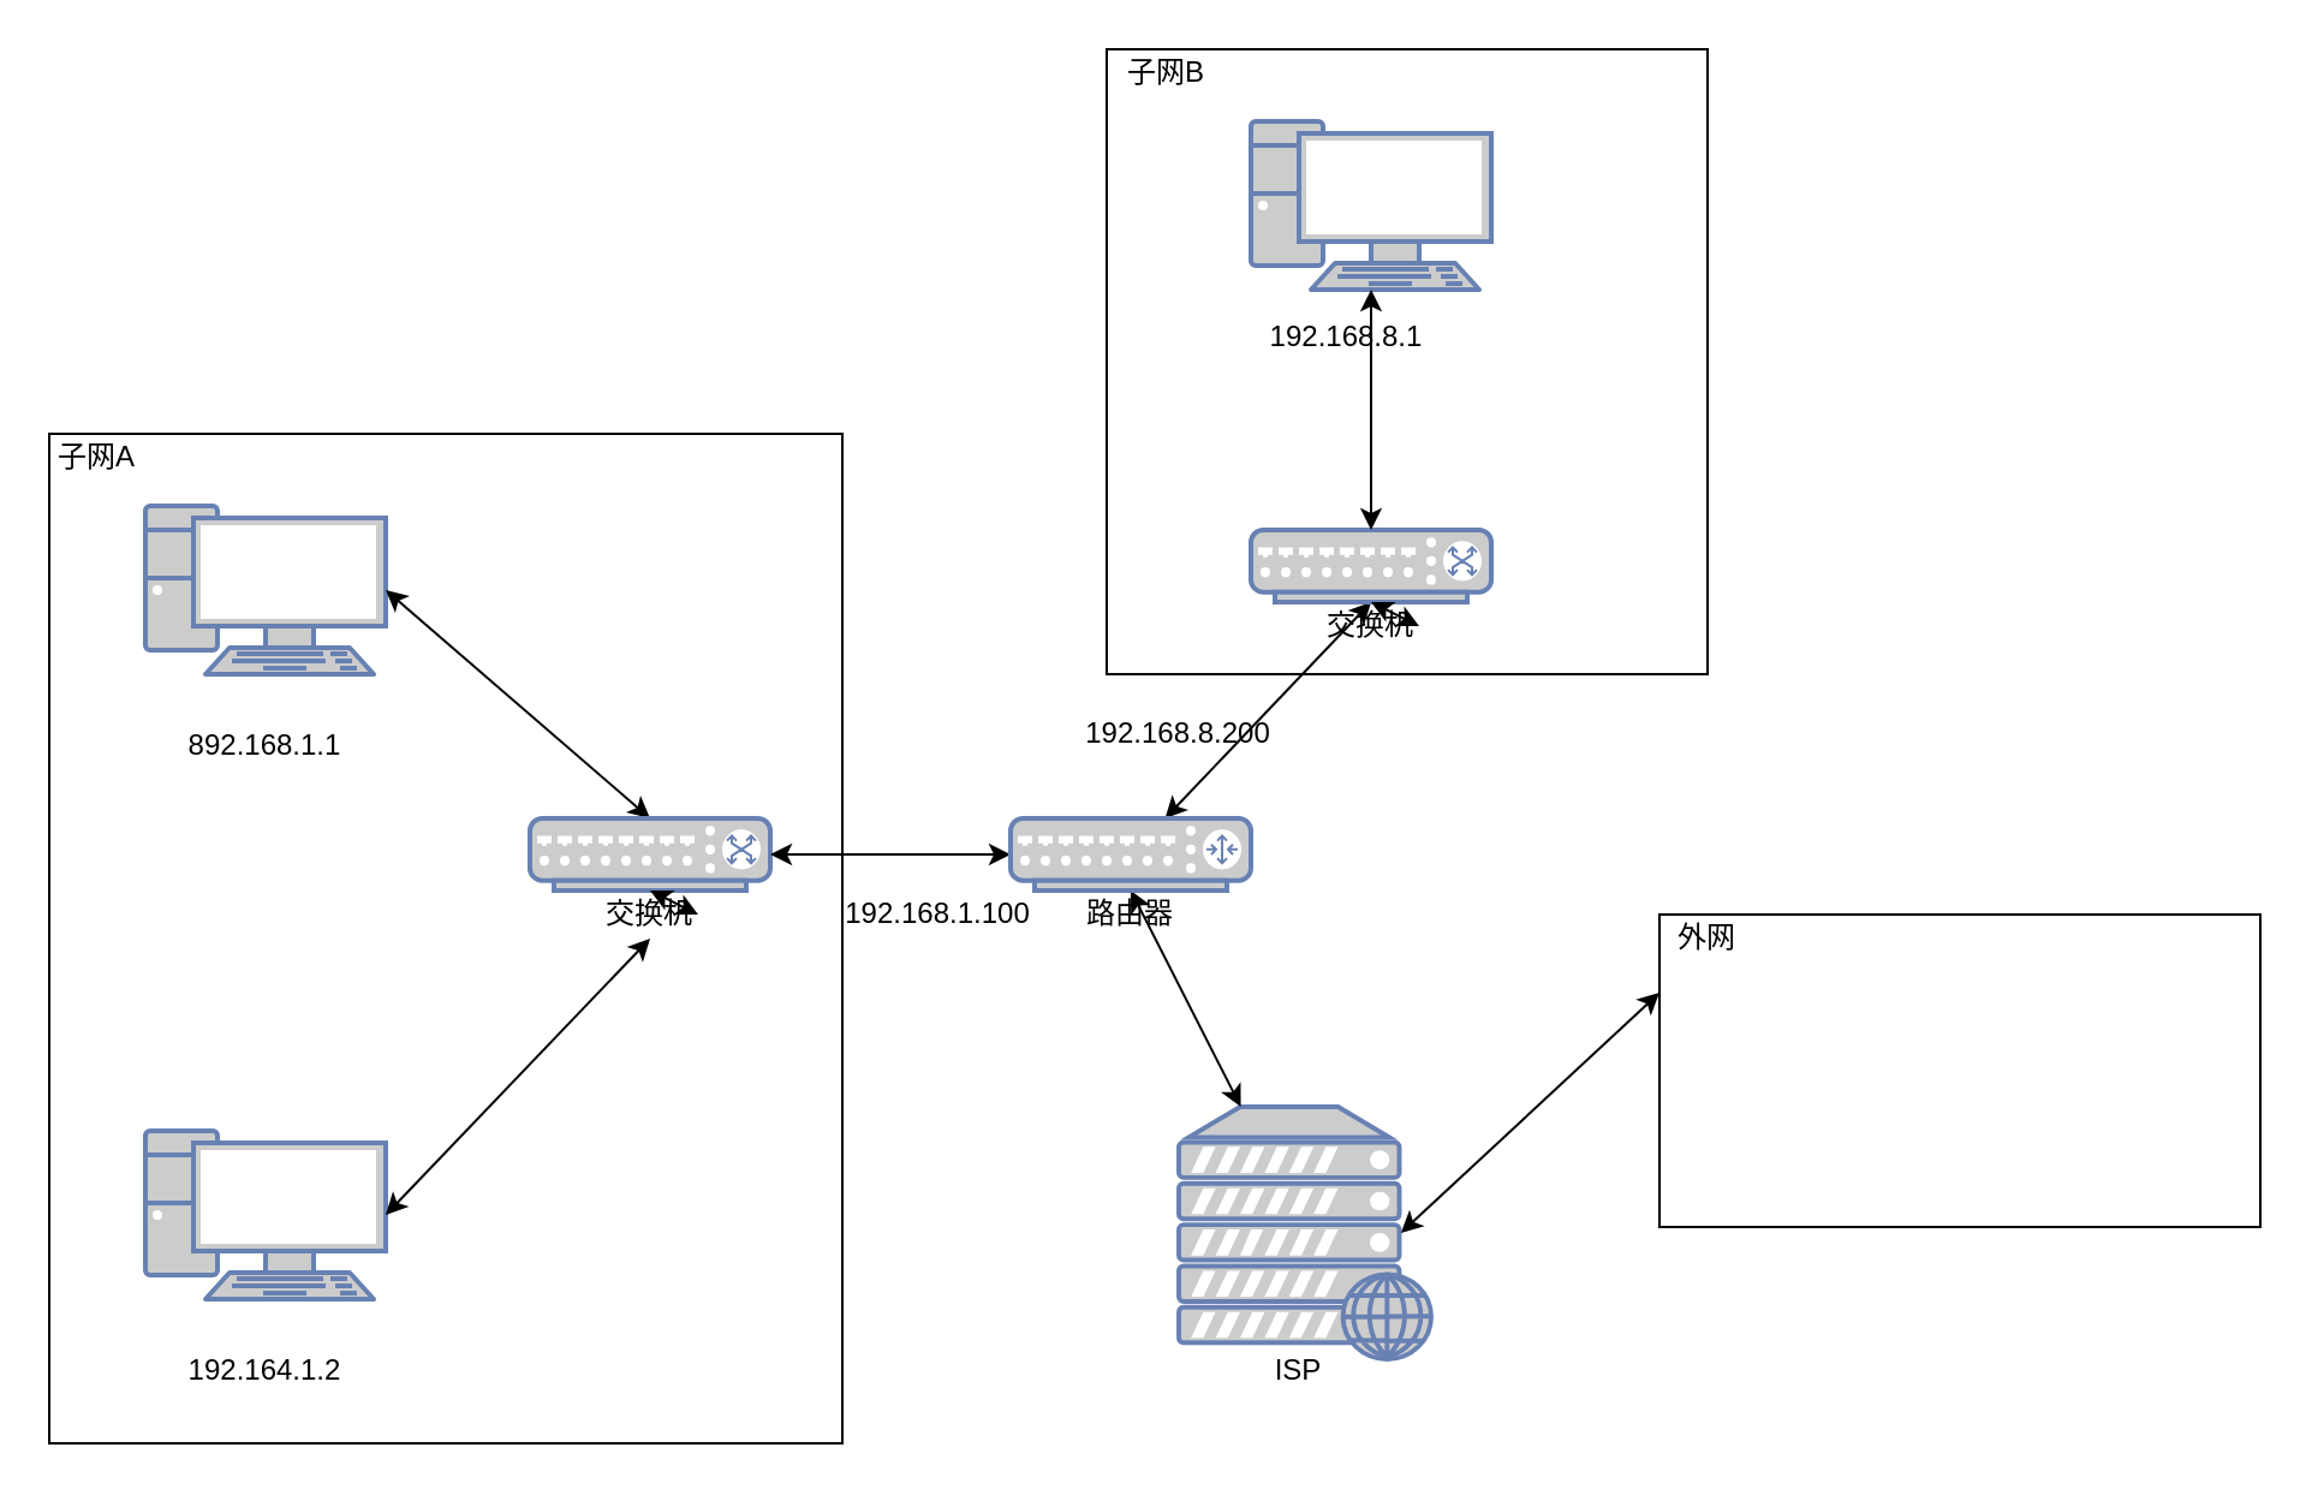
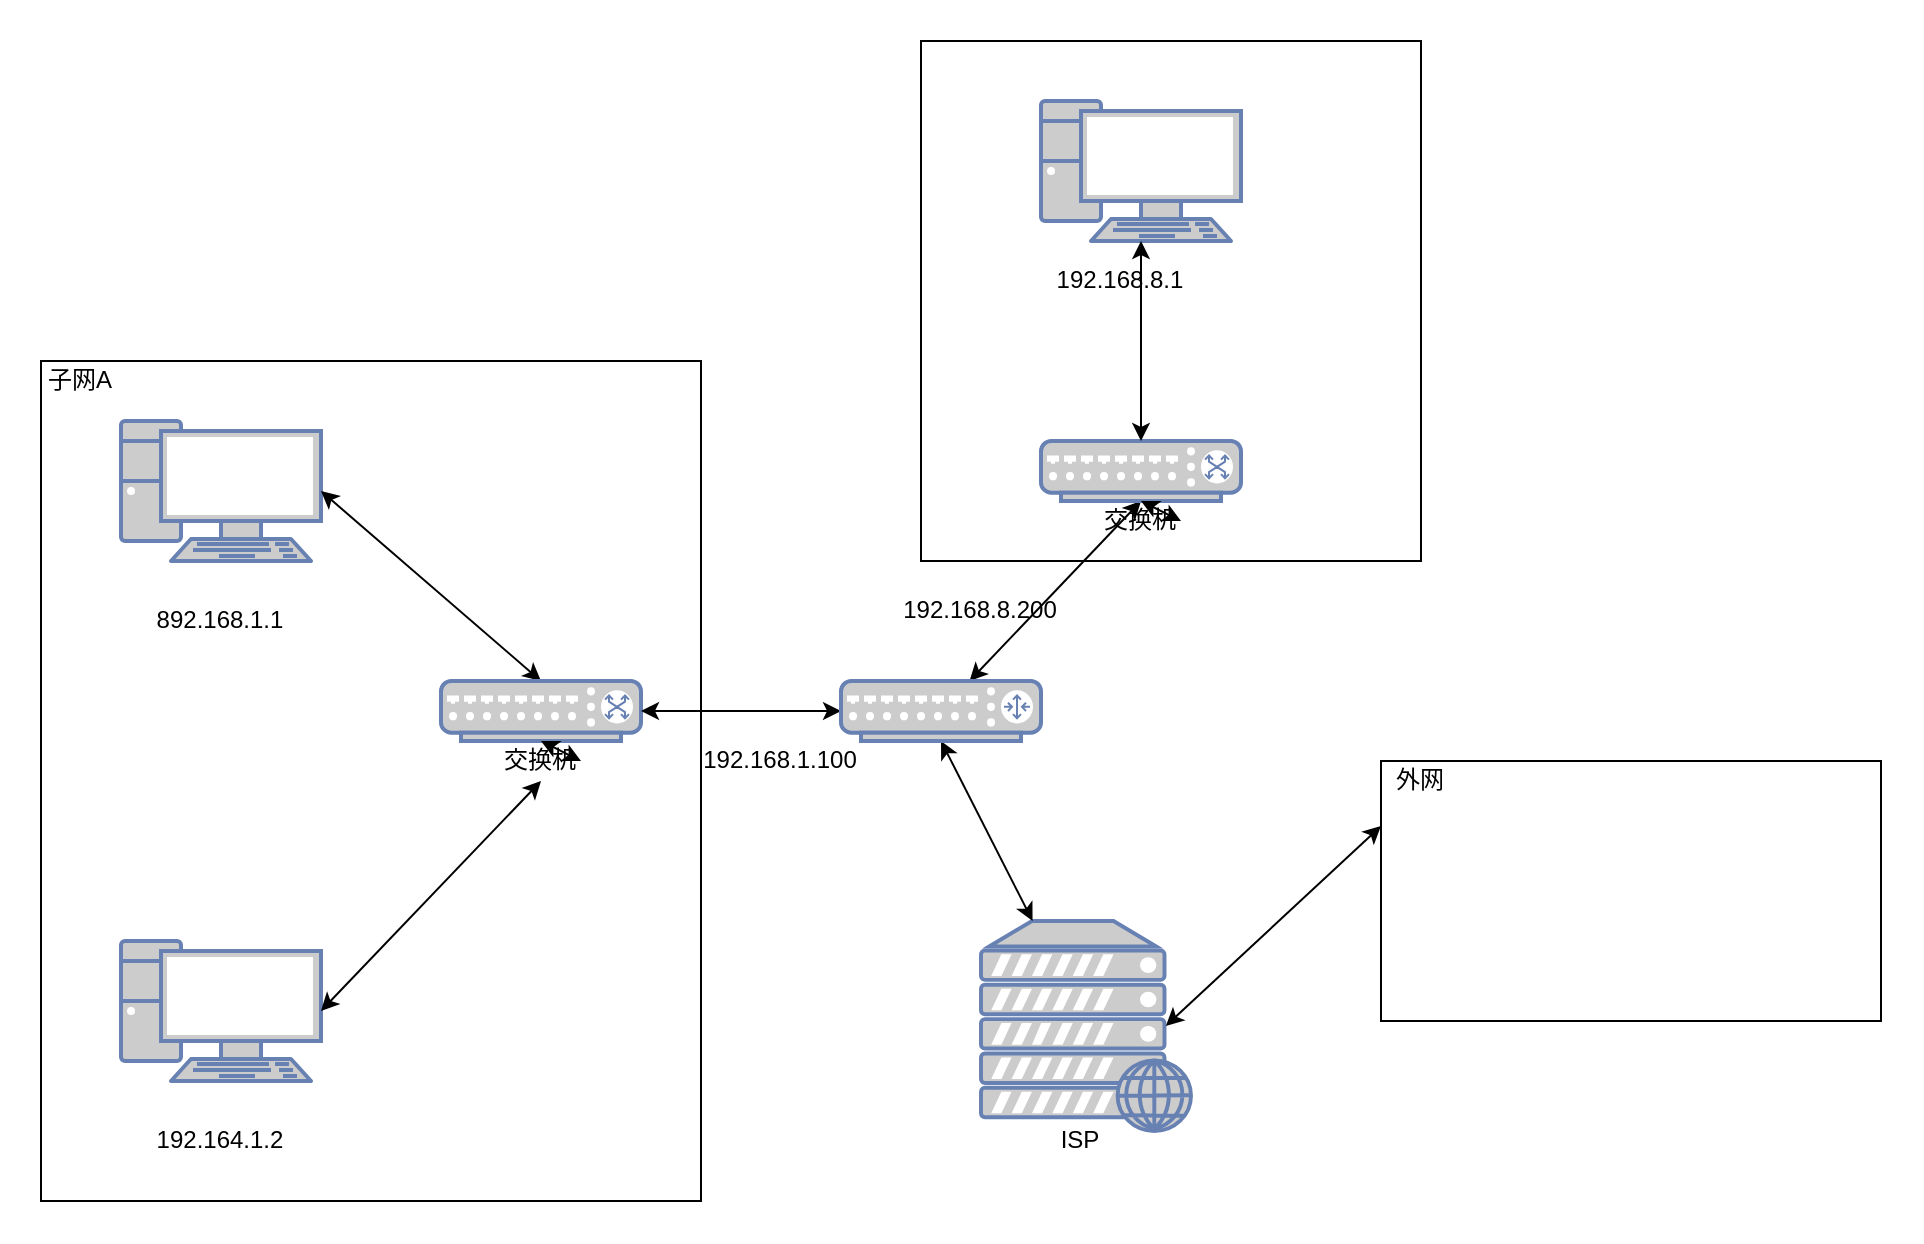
  <mxCell id="0" />
  <mxCell id="1" parent="0" />
  <mxCell id="2" value="" style="group" vertex="1" connectable="0" parent="1"><mxGeometry x="460" y="20" width="250" height="260" as="geometry" /></mxCell>
  <mxCell id="3" value="" style="rounded=0;whiteSpace=wrap;html=1;" vertex="1" parent="2"><mxGeometry width="250.0" height="260" as="geometry" /></mxCell>
- <mxCell id="4" value="子网B" style="text;html=1;strokeColor=none;fillColor=none;align=center;verticalAlign=middle;whiteSpace=wrap;rounded=0;" vertex="1" parent="2"><mxGeometry width="50" height="20" as="geometry" /></mxCell>
  <mxCell id="5" value="" style="group" vertex="1" connectable="0" parent="1"><mxGeometry x="20" y="180" width="330" height="420" as="geometry" /></mxCell>
  <mxCell id="6" value="" style="rounded=0;whiteSpace=wrap;html=1;" vertex="1" parent="5"><mxGeometry width="330" height="420" as="geometry" /></mxCell>
  <mxCell id="7" value="子网A" style="text;html=1;strokeColor=none;fillColor=none;align=center;verticalAlign=middle;whiteSpace=wrap;rounded=0;" vertex="1" parent="5"><mxGeometry width="40" height="20" as="geometry" /></mxCell>
  <mxCell id="8" value="" style="group" vertex="1" connectable="0" parent="1"><mxGeometry x="60" y="210" width="100" height="110" as="geometry" /></mxCell>
  <mxCell id="9" value="" style="fontColor=#0066CC;verticalAlign=top;verticalLabelPosition=bottom;labelPosition=center;align=center;html=1;outlineConnect=0;fillColor=#CCCCCC;strokeColor=#6881B3;gradientColor=none;gradientDirection=north;strokeWidth=2;shape=mxgraph.networks.pc;" vertex="1" parent="8"><mxGeometry width="100" height="70" as="geometry" /></mxCell>
  <mxCell id="10" value="892.168.1.1" style="text;html=1;strokeColor=none;fillColor=none;align=center;verticalAlign=middle;whiteSpace=wrap;rounded=0;" vertex="1" parent="8"><mxGeometry x="30" y="90" width="40" height="20" as="geometry" /></mxCell>
  <mxCell id="11" value="" style="group" vertex="1" connectable="0" parent="1"><mxGeometry x="60" y="470" width="100" height="110" as="geometry" /></mxCell>
  <mxCell id="12" value="" style="fontColor=#0066CC;verticalAlign=top;verticalLabelPosition=bottom;labelPosition=center;align=center;html=1;outlineConnect=0;fillColor=#CCCCCC;strokeColor=#6881B3;gradientColor=none;gradientDirection=north;strokeWidth=2;shape=mxgraph.networks.pc;" vertex="1" parent="11"><mxGeometry width="100" height="70" as="geometry" /></mxCell>
  <mxCell id="13" value="192.164.1.2" style="text;html=1;strokeColor=none;fillColor=none;align=center;verticalAlign=middle;whiteSpace=wrap;rounded=0;" vertex="1" parent="11"><mxGeometry x="30" y="90" width="40" height="20" as="geometry" /></mxCell>
  <mxCell id="14" value="" style="endArrow=classic;startArrow=classic;html=1;exitX=1;exitY=0.5;exitDx=0;exitDy=0;exitPerimeter=0;entryX=0.5;entryY=0;entryDx=0;entryDy=0;entryPerimeter=0;" edge="1" parent="1" source="9" target="17"><mxGeometry width="50" height="50" relative="1" as="geometry"><mxPoint x="290" y="300" as="sourcePoint" /><mxPoint x="340" y="250" as="targetPoint" /></mxGeometry></mxCell>
  <mxCell id="15" value="" style="endArrow=classic;startArrow=classic;html=1;exitX=1;exitY=0.5;exitDx=0;exitDy=0;exitPerimeter=0;entryX=0.5;entryY=1;entryDx=0;entryDy=0;entryPerimeter=0;" edge="1" parent="1" source="12" target="18"><mxGeometry width="50" height="50" relative="1" as="geometry"><mxPoint x="160" y="505" as="sourcePoint" /><mxPoint x="260" y="390" as="targetPoint" /></mxGeometry></mxCell>
  <mxCell id="16" value="" style="group" vertex="1" connectable="0" parent="1"><mxGeometry x="220" y="340" width="100" height="50" as="geometry" /></mxCell>
  <mxCell id="17" value="" style="fontColor=#0066CC;verticalAlign=top;verticalLabelPosition=bottom;labelPosition=center;align=center;html=1;outlineConnect=0;fillColor=#CCCCCC;strokeColor=#6881B3;gradientColor=none;gradientDirection=north;strokeWidth=2;shape=mxgraph.networks.switch;" vertex="1" parent="16"><mxGeometry width="100" height="30" as="geometry" /></mxCell>
  <mxCell id="18" value="交换机" style="text;html=1;strokeColor=none;fillColor=none;align=center;verticalAlign=middle;whiteSpace=wrap;rounded=0;" vertex="1" parent="16"><mxGeometry x="30" y="30" width="40" height="20" as="geometry" /></mxCell>
  <mxCell id="19" value="" style="endArrow=classic;startArrow=classic;html=1;exitX=1;exitY=0.5;exitDx=0;exitDy=0;exitPerimeter=0;entryX=0.5;entryY=1;entryDx=0;entryDy=0;entryPerimeter=0;" edge="1" parent="16" source="18" target="17"><mxGeometry width="50" height="50" relative="1" as="geometry"><mxPoint x="260" y="520" as="sourcePoint" /><mxPoint x="310" y="470" as="targetPoint" /></mxGeometry></mxCell>
  <mxCell id="20" value="" style="group" vertex="1" connectable="0" parent="1"><mxGeometry x="520" y="50" width="100" height="110" as="geometry" /></mxCell>
  <mxCell id="21" value="" style="fontColor=#0066CC;verticalAlign=top;verticalLabelPosition=bottom;labelPosition=center;align=center;html=1;outlineConnect=0;fillColor=#CCCCCC;strokeColor=#6881B3;gradientColor=none;gradientDirection=north;strokeWidth=2;shape=mxgraph.networks.pc;" vertex="1" parent="20"><mxGeometry width="100" height="70" as="geometry" /></mxCell>
  <mxCell id="22" value="192.168.8.1" style="text;html=1;strokeColor=none;fillColor=none;align=center;verticalAlign=middle;whiteSpace=wrap;rounded=0;" vertex="1" parent="20"><mxGeometry x="20" y="80" width="40" height="20" as="geometry" /></mxCell>
  <mxCell id="23" value="" style="endArrow=classic;startArrow=classic;html=1;exitX=1;exitY=0.5;exitDx=0;exitDy=0;exitPerimeter=0;entryX=0;entryY=0.5;entryDx=0;entryDy=0;entryPerimeter=0;" edge="1" parent="1" source="17" target="31"><mxGeometry width="50" height="50" relative="1" as="geometry"><mxPoint x="400" y="520" as="sourcePoint" /><mxPoint x="450" y="470" as="targetPoint" /></mxGeometry></mxCell>
  <mxCell id="24" value="" style="endArrow=classic;startArrow=classic;html=1;entryX=0.5;entryY=0;entryDx=0;entryDy=0;" edge="1" parent="1" source="31" target="37"><mxGeometry width="50" height="50" relative="1" as="geometry"><mxPoint x="500" y="510" as="sourcePoint" /><mxPoint x="550" y="460" as="targetPoint" /></mxGeometry></mxCell>
  <mxCell id="25" value="" style="group" vertex="1" connectable="0" parent="1"><mxGeometry x="490" y="460" width="105" height="120" as="geometry" /></mxCell>
  <mxCell id="26" value="" style="fontColor=#0066CC;verticalAlign=top;verticalLabelPosition=bottom;labelPosition=center;align=center;html=1;outlineConnect=0;fillColor=#CCCCCC;strokeColor=#6881B3;gradientColor=none;gradientDirection=north;strokeWidth=2;shape=mxgraph.networks.web_server;" vertex="1" parent="25"><mxGeometry width="105" height="105" as="geometry" /></mxCell>
  <mxCell id="27" value="ISP" style="text;html=1;strokeColor=none;fillColor=none;align=center;verticalAlign=middle;whiteSpace=wrap;rounded=0;" vertex="1" parent="25"><mxGeometry x="30" y="100" width="40" height="20" as="geometry" /></mxCell>
  <mxCell id="28" value="" style="endArrow=classic;startArrow=classic;html=1;entryX=0.5;entryY=1;entryDx=0;entryDy=0;entryPerimeter=0;" edge="1" parent="1" source="26" target="31"><mxGeometry width="50" height="50" relative="1" as="geometry"><mxPoint x="400" y="540" as="sourcePoint" /><mxPoint x="450" y="490" as="targetPoint" /></mxGeometry></mxCell>
  <mxCell id="29" value="" style="group" vertex="1" connectable="0" parent="1"><mxGeometry x="370" y="330" width="210" height="60" as="geometry" /></mxCell>
  <mxCell id="30" value="" style="group" vertex="1" connectable="0" parent="29"><mxGeometry x="50" y="10" width="100" height="50" as="geometry" /></mxCell>
  <mxCell id="31" value="" style="fontColor=#0066CC;verticalAlign=top;verticalLabelPosition=bottom;labelPosition=center;align=center;html=1;outlineConnect=0;fillColor=#CCCCCC;strokeColor=#6881B3;gradientColor=none;gradientDirection=north;strokeWidth=2;shape=mxgraph.networks.router;" vertex="1" parent="30"><mxGeometry width="100" height="30" as="geometry" /></mxCell>
- <mxCell id="32" value="路由器" style="text;html=1;strokeColor=none;fillColor=none;align=center;verticalAlign=middle;whiteSpace=wrap;rounded=0;" vertex="1" parent="30"><mxGeometry x="30" y="30" width="40" height="20" as="geometry" /></mxCell>
  <mxCell id="33" value="192.168.1.100" style="text;html=1;strokeColor=none;fillColor=none;align=center;verticalAlign=middle;whiteSpace=wrap;rounded=0;" vertex="1" parent="29"><mxGeometry y="40" width="40" height="20" as="geometry" /></mxCell>
  <mxCell id="34" value="192.168.8.200" style="text;html=1;strokeColor=none;fillColor=none;align=center;verticalAlign=middle;whiteSpace=wrap;rounded=0;" vertex="1" parent="1"><mxGeometry x="470" y="295" width="40" height="20" as="geometry" /></mxCell>
  <mxCell id="35" value="" style="group" vertex="1" connectable="0" parent="1"><mxGeometry x="520" y="220" width="100" height="50" as="geometry" /></mxCell>
  <mxCell id="36" value="" style="fontColor=#0066CC;verticalAlign=top;verticalLabelPosition=bottom;labelPosition=center;align=center;html=1;outlineConnect=0;fillColor=#CCCCCC;strokeColor=#6881B3;gradientColor=none;gradientDirection=north;strokeWidth=2;shape=mxgraph.networks.switch;" vertex="1" parent="35"><mxGeometry width="100" height="30" as="geometry" /></mxCell>
  <mxCell id="37" value="交换机" style="text;html=1;strokeColor=none;fillColor=none;align=center;verticalAlign=middle;whiteSpace=wrap;rounded=0;" vertex="1" parent="35"><mxGeometry x="30" y="30" width="40" height="20" as="geometry" /></mxCell>
  <mxCell id="38" value="" style="endArrow=classic;startArrow=classic;html=1;exitX=1;exitY=0.5;exitDx=0;exitDy=0;exitPerimeter=0;entryX=0.5;entryY=1;entryDx=0;entryDy=0;entryPerimeter=0;" edge="1" parent="35" source="37" target="36"><mxGeometry width="50" height="50" relative="1" as="geometry"><mxPoint x="260" y="520" as="sourcePoint" /><mxPoint x="310" y="470" as="targetPoint" /></mxGeometry></mxCell>
  <mxCell id="39" value="" style="endArrow=classic;startArrow=classic;html=1;entryX=0.5;entryY=1;entryDx=0;entryDy=0;entryPerimeter=0;exitX=0.5;exitY=0;exitDx=0;exitDy=0;exitPerimeter=0;" edge="1" parent="1" source="36" target="21"><mxGeometry width="50" height="50" relative="1" as="geometry"><mxPoint x="370" y="110" as="sourcePoint" /><mxPoint x="420" y="60" as="targetPoint" /></mxGeometry></mxCell>
  <mxCell id="40" value="" style="endArrow=classic;startArrow=classic;html=1;entryX=0;entryY=0.25;entryDx=0;entryDy=0;exitX=0.88;exitY=0.5;exitDx=0;exitDy=0;exitPerimeter=0;" edge="1" parent="1" source="26" target="43"><mxGeometry width="50" height="50" relative="1" as="geometry"><mxPoint x="525.789" y="470" as="sourcePoint" /><mxPoint x="480" y="380" as="targetPoint" /></mxGeometry></mxCell>
  <mxCell id="41" value="" style="group" vertex="1" connectable="0" parent="1"><mxGeometry x="690" y="380" width="250" height="130" as="geometry" /></mxCell>
  <mxCell id="42" value="" style="group" vertex="1" connectable="0" parent="41"><mxGeometry x="30" y="20" width="220" height="110" as="geometry" /></mxCell>
  <mxCell id="43" value="" style="rounded=0;whiteSpace=wrap;html=1;" vertex="1" parent="42"><mxGeometry x="-30" y="-20" width="250" height="130" as="geometry" /></mxCell>
  <mxCell id="44" value="外网" style="text;html=1;strokeColor=none;fillColor=none;align=center;verticalAlign=middle;whiteSpace=wrap;rounded=0;" vertex="1" parent="41"><mxGeometry width="40" height="20" as="geometry" /></mxCell>
